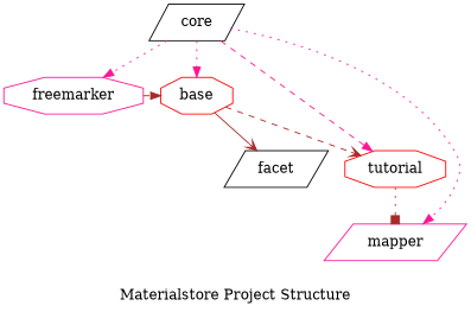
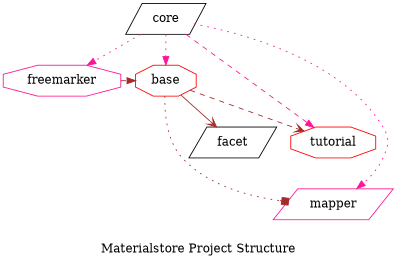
  digraph {
    label="Materialstore Project Structure"
    node [color=red shape=octagon]
    edge [arrowhead=normal color=brown style=dotted]
    base
    freemarker [color=deeppink]
    mapper [color=deeppink shape=parallelogram]
    facet [color=black shape=parallelogram]
    tutorial
    core [color=black shape=parallelogram]
    subgraph sub_1 {
      rank=same
      base
      freemarker
    }
-   tutorial -> mapper [arrowhead=box weight=10]
+   base -> mapper [arrowhead=box weight=10]
    base -> facet [arrowhead=vee style=solid]
    base -> tutorial [arrowhead=vee style=dashed]
    freemarker -> base [style=dashed]
    core -> base [color=deeppink weight=10]
    core -> freemarker [color=deeppink]
    core -> mapper [color=deeppink]
    core -> tutorial [color=deeppink style=dashed]
  }
